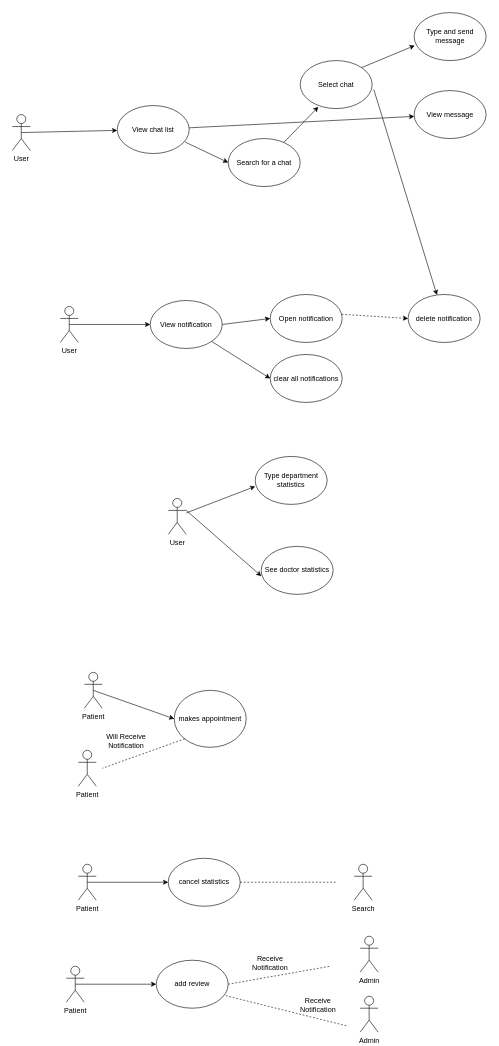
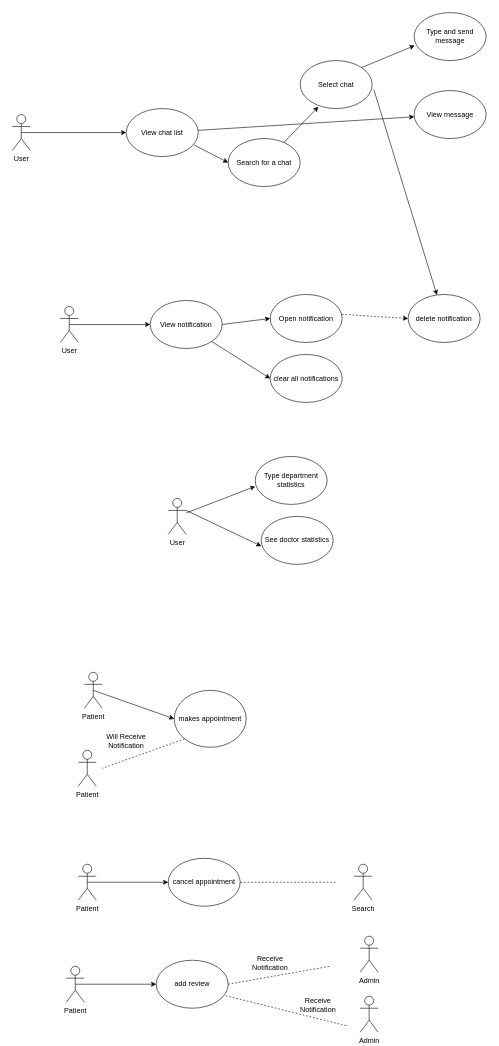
  <mxCell id="0" />
  <mxCell id="1" parent="0" />
  <mxCell id="2" value="&lt;div&gt;User&lt;/div&gt;&lt;div&gt;&lt;br&gt;&lt;/div&gt;" style="shape=umlActor;verticalLabelPosition=bottom;verticalAlign=top;html=1;outlineConnect=0;" vertex="1" parent="1"><mxGeometry x="20" y="190" width="30" height="60" as="geometry" /></mxCell>
- <mxCell id="3" value="View chat list" style="ellipse;whiteSpace=wrap;html=1;" vertex="1" parent="1"><mxGeometry x="195" y="175" width="120" height="80" as="geometry" /></mxCell>
+ <mxCell id="3" value="View chat list" style="ellipse;whiteSpace=wrap;html=1;" vertex="1" parent="1"><mxGeometry x="210" y="180" width="120" height="80" as="geometry" /></mxCell>
  <mxCell id="4" value="" style="endArrow=classic;html=1;rounded=0;exitX=0.5;exitY=0.5;exitDx=0;exitDy=0;exitPerimeter=0;" edge="1" parent="1" source="2" target="3"><mxGeometry width="50" height="50" relative="1" as="geometry"><mxPoint x="230" y="310" as="sourcePoint" /><mxPoint x="280" y="260" as="targetPoint" /></mxGeometry></mxCell>
  <mxCell id="5" value="Select chat" style="ellipse;whiteSpace=wrap;html=1;" vertex="1" parent="1"><mxGeometry x="500" y="100" width="120" height="80" as="geometry" /></mxCell>
  <mxCell id="6" value="Search for a chat" style="ellipse;whiteSpace=wrap;html=1;" vertex="1" parent="1"><mxGeometry x="380" y="230" width="120" height="80" as="geometry" /></mxCell>
  <mxCell id="7" value="" style="endArrow=classic;html=1;rounded=0;entryX=0.253;entryY=0.964;entryDx=0;entryDy=0;entryPerimeter=0;" edge="1" parent="1" source="6" target="5"><mxGeometry width="50" height="50" relative="1" as="geometry"><mxPoint x="500" y="240" as="sourcePoint" /><mxPoint x="550" y="190" as="targetPoint" /></mxGeometry></mxCell>
  <mxCell id="8" value="" style="endArrow=classic;html=1;rounded=0;" edge="1" parent="1" source="3" target="24"><mxGeometry width="50" height="50" relative="1" as="geometry"><mxPoint x="500" y="240" as="sourcePoint" /><mxPoint x="550" y="190" as="targetPoint" /></mxGeometry></mxCell>
  <mxCell id="9" value="Type and send message" style="ellipse;whiteSpace=wrap;html=1;" vertex="1" parent="1"><mxGeometry x="690" y="20" width="120" height="80" as="geometry" /></mxCell>
  <mxCell id="10" value="" style="endArrow=classic;html=1;rounded=0;entryX=0.008;entryY=0.687;entryDx=0;entryDy=0;entryPerimeter=0;exitX=1;exitY=0;exitDx=0;exitDy=0;" edge="1" parent="1" source="5" target="9"><mxGeometry width="50" height="50" relative="1" as="geometry"><mxPoint x="760" y="240" as="sourcePoint" /><mxPoint x="810" y="190" as="targetPoint" /></mxGeometry></mxCell>
  <mxCell id="11" value="" style="endArrow=classic;html=1;rounded=0;entryX=0;entryY=0.5;entryDx=0;entryDy=0;exitX=0.94;exitY=0.758;exitDx=0;exitDy=0;exitPerimeter=0;" edge="1" parent="1" source="3" target="6"><mxGeometry width="50" height="50" relative="1" as="geometry"><mxPoint x="440" y="240" as="sourcePoint" /><mxPoint x="490" y="190" as="targetPoint" /></mxGeometry></mxCell>
  <mxCell id="12" value="User" style="shape=umlActor;verticalLabelPosition=bottom;verticalAlign=top;html=1;outlineConnect=0;" vertex="1" parent="1"><mxGeometry x="100" y="510" width="30" height="60" as="geometry" /></mxCell>
  <mxCell id="13" value="View notification" style="ellipse;whiteSpace=wrap;html=1;" vertex="1" parent="1"><mxGeometry x="250" y="500" width="120" height="80" as="geometry" /></mxCell>
  <mxCell id="14" value="Open notification" style="ellipse;whiteSpace=wrap;html=1;" vertex="1" parent="1"><mxGeometry x="450" y="490" width="120" height="80" as="geometry" /></mxCell>
  <mxCell id="15" value="delete notification" style="ellipse;whiteSpace=wrap;html=1;" vertex="1" parent="1"><mxGeometry x="680" y="490" width="120" height="80" as="geometry" /></mxCell>
  <mxCell id="16" value="User" style="shape=umlActor;verticalLabelPosition=bottom;verticalAlign=top;html=1;outlineConnect=0;" vertex="1" parent="1"><mxGeometry x="280" y="830" width="30" height="60" as="geometry" /></mxCell>
  <mxCell id="17" value="Type department statistics" style="ellipse;whiteSpace=wrap;html=1;" vertex="1" parent="1"><mxGeometry x="425" y="760" width="120" height="80" as="geometry" /></mxCell>
- <mxCell id="18" value="See doctor statistics" style="ellipse;whiteSpace=wrap;html=1;" vertex="1" parent="1"><mxGeometry x="435" y="910" width="120" height="80" as="geometry" /></mxCell>
+ <mxCell id="18" value="See doctor statistics" style="ellipse;whiteSpace=wrap;html=1;" vertex="1" parent="1"><mxGeometry x="435" y="860" width="120" height="80" as="geometry" /></mxCell>
  <mxCell id="19" value="" style="endArrow=classic;html=1;rounded=0;entryX=0;entryY=0.625;entryDx=0;entryDy=0;entryPerimeter=0;" edge="1" parent="1" source="16" target="17"><mxGeometry width="50" height="50" relative="1" as="geometry"><mxPoint x="350.92" y="899.84" as="sourcePoint" /><mxPoint x="415" y="840" as="targetPoint" /></mxGeometry></mxCell>
  <mxCell id="20" value="" style="endArrow=classic;html=1;rounded=0;entryX=0.002;entryY=0.62;entryDx=0;entryDy=0;entryPerimeter=0;exitX=1;exitY=0.333;exitDx=0;exitDy=0;exitPerimeter=0;" edge="1" parent="1" source="16" target="18"><mxGeometry width="50" height="50" relative="1" as="geometry"><mxPoint x="355" y="910" as="sourcePoint" /><mxPoint x="415" y="840" as="targetPoint" /></mxGeometry></mxCell>
  <mxCell id="21" value="" style="endArrow=classic;html=1;rounded=0;entryX=0;entryY=0.5;entryDx=0;entryDy=0;exitX=0.993;exitY=0.413;exitDx=0;exitDy=0;exitPerimeter=0;dashed=1;" edge="1" parent="1" source="14" target="15"><mxGeometry width="50" height="50" relative="1" as="geometry"><mxPoint x="430" y="820" as="sourcePoint" /><mxPoint x="480" y="770" as="targetPoint" /></mxGeometry></mxCell>
  <mxCell id="22" value="" style="endArrow=classic;html=1;rounded=0;exitX=1;exitY=0.5;exitDx=0;exitDy=0;entryX=0;entryY=0.5;entryDx=0;entryDy=0;" edge="1" parent="1" source="13" target="14"><mxGeometry width="50" height="50" relative="1" as="geometry"><mxPoint x="430" y="560" as="sourcePoint" /><mxPoint x="480" y="510" as="targetPoint" /></mxGeometry></mxCell>
  <mxCell id="23" value="" style="endArrow=classic;html=1;rounded=0;entryX=0;entryY=0.5;entryDx=0;entryDy=0;exitX=0.5;exitY=0.5;exitDx=0;exitDy=0;exitPerimeter=0;" edge="1" parent="1" source="12" target="13"><mxGeometry width="50" height="50" relative="1" as="geometry"><mxPoint x="430" y="560" as="sourcePoint" /><mxPoint x="480" y="510" as="targetPoint" /></mxGeometry></mxCell>
  <mxCell id="24" value="View message" style="ellipse;whiteSpace=wrap;html=1;" vertex="1" parent="1"><mxGeometry x="690" y="150" width="120" height="80" as="geometry" /></mxCell>
  <mxCell id="25" value="" style="endArrow=classic;html=1;rounded=0;exitX=1.023;exitY=0.603;exitDx=0;exitDy=0;exitPerimeter=0;" edge="1" parent="1" source="5" target="15"><mxGeometry width="50" height="50" relative="1" as="geometry"><mxPoint x="612" y="122" as="sourcePoint" /><mxPoint x="701" y="85" as="targetPoint" /></mxGeometry></mxCell>
  <mxCell id="26" value="clear all notifications" style="ellipse;whiteSpace=wrap;html=1;" vertex="1" parent="1"><mxGeometry x="450" y="590" width="120" height="80" as="geometry" /></mxCell>
  <mxCell id="27" value="" style="endArrow=classic;html=1;rounded=0;exitX=1;exitY=1;exitDx=0;exitDy=0;entryX=0;entryY=0.5;entryDx=0;entryDy=0;" edge="1" parent="1" source="13" target="26"><mxGeometry width="50" height="50" relative="1" as="geometry"><mxPoint x="380" y="550" as="sourcePoint" /><mxPoint x="460" y="540" as="targetPoint" /></mxGeometry></mxCell>
  <mxCell id="28" value="Patient" style="shape=umlActor;verticalLabelPosition=bottom;verticalAlign=top;html=1;outlineConnect=0;" vertex="1" parent="1"><mxGeometry x="140" y="1120" width="30" height="60" as="geometry" /></mxCell>
  <mxCell id="29" value="makes appointment" style="ellipse;whiteSpace=wrap;html=1;" vertex="1" parent="1"><mxGeometry x="290" y="1150" width="120" height="95" as="geometry" /></mxCell>
  <mxCell id="30" value="" style="endArrow=classic;html=1;rounded=0;entryX=0;entryY=0.5;entryDx=0;entryDy=0;exitX=0.5;exitY=0.5;exitDx=0;exitDy=0;exitPerimeter=0;" edge="1" parent="1" source="28" target="29"><mxGeometry width="50" height="50" relative="1" as="geometry"><mxPoint x="470" y="1210" as="sourcePoint" /><mxPoint x="520" y="1160" as="targetPoint" /></mxGeometry></mxCell>
  <mxCell id="31" value="Patient" style="shape=umlActor;verticalLabelPosition=bottom;verticalAlign=top;html=1;outlineConnect=0;" vertex="1" parent="1"><mxGeometry x="130" y="1440" width="30" height="60" as="geometry" /></mxCell>
- <mxCell id="32" value="cancel statistics" style="ellipse;whiteSpace=wrap;html=1;" vertex="1" parent="1"><mxGeometry x="280" y="1430" width="120" height="80" as="geometry" /></mxCell>
+ <mxCell id="32" value="cancel appointment" style="ellipse;whiteSpace=wrap;html=1;" vertex="1" parent="1"><mxGeometry x="280" y="1430" width="120" height="80" as="geometry" /></mxCell>
  <mxCell id="33" value="" style="endArrow=classic;html=1;rounded=0;entryX=0;entryY=0.5;entryDx=0;entryDy=0;exitX=0.5;exitY=0.5;exitDx=0;exitDy=0;exitPerimeter=0;" edge="1" parent="1" source="31" target="32"><mxGeometry width="50" height="50" relative="1" as="geometry"><mxPoint x="460" y="1490" as="sourcePoint" /><mxPoint x="510" y="1440" as="targetPoint" /></mxGeometry></mxCell>
  <mxCell id="34" value="" style="endArrow=none;dashed=1;html=1;rounded=0;exitX=1;exitY=0.5;exitDx=0;exitDy=0;" edge="1" parent="1" source="32"><mxGeometry width="50" height="50" relative="1" as="geometry"><mxPoint x="450" y="1480" as="sourcePoint" /><mxPoint x="560" y="1470" as="targetPoint" /></mxGeometry></mxCell>
  <mxCell id="35" value="Search" style="shape=umlActor;verticalLabelPosition=bottom;verticalAlign=top;html=1;outlineConnect=0;" vertex="1" parent="1"><mxGeometry x="590" y="1440" width="30" height="60" as="geometry" /></mxCell>
  <mxCell id="36" value="Will Receive Notification" style="text;html=1;align=center;verticalAlign=middle;whiteSpace=wrap;rounded=0;" vertex="1" parent="1"><mxGeometry x="170" y="1220" width="80" height="30" as="geometry" /></mxCell>
  <mxCell id="37" value="Patient" style="shape=umlActor;verticalLabelPosition=bottom;verticalAlign=top;html=1;outlineConnect=0;" vertex="1" parent="1"><mxGeometry x="110" y="1610" width="30" height="60" as="geometry" /></mxCell>
  <mxCell id="38" value="add review" style="ellipse;whiteSpace=wrap;html=1;" vertex="1" parent="1"><mxGeometry x="260" y="1600" width="120" height="80" as="geometry" /></mxCell>
  <mxCell id="39" value="" style="endArrow=classic;html=1;rounded=0;entryX=0;entryY=0.5;entryDx=0;entryDy=0;exitX=0.5;exitY=0.5;exitDx=0;exitDy=0;exitPerimeter=0;" edge="1" parent="1" source="37" target="38"><mxGeometry width="50" height="50" relative="1" as="geometry"><mxPoint x="440" y="1660" as="sourcePoint" /><mxPoint x="490" y="1610" as="targetPoint" /></mxGeometry></mxCell>
  <mxCell id="40" value="" style="endArrow=none;dashed=1;html=1;rounded=0;exitX=1;exitY=0.5;exitDx=0;exitDy=0;" edge="1" parent="1" source="38"><mxGeometry width="50" height="50" relative="1" as="geometry"><mxPoint x="430" y="1650" as="sourcePoint" /><mxPoint x="550" y="1610" as="targetPoint" /></mxGeometry></mxCell>
  <mxCell id="41" value="Admin" style="shape=umlActor;verticalLabelPosition=bottom;verticalAlign=top;html=1;outlineConnect=0;" vertex="1" parent="1"><mxGeometry x="600" y="1660" width="30" height="60" as="geometry" /></mxCell>
  <mxCell id="42" value="Receive Notification" style="text;html=1;align=center;verticalAlign=middle;whiteSpace=wrap;rounded=0;" vertex="1" parent="1"><mxGeometry x="420" y="1590" width="60" height="30" as="geometry" /></mxCell>
  <mxCell id="43" value="Admin" style="shape=umlActor;verticalLabelPosition=bottom;verticalAlign=top;html=1;outlineConnect=0;" vertex="1" parent="1"><mxGeometry x="600" y="1560" width="30" height="60" as="geometry" /></mxCell>
  <mxCell id="44" value="" style="endArrow=none;dashed=1;html=1;rounded=0;exitX=0.966;exitY=0.739;exitDx=0;exitDy=0;exitPerimeter=0;" edge="1" parent="1" source="38"><mxGeometry width="50" height="50" relative="1" as="geometry"><mxPoint x="390" y="1650" as="sourcePoint" /><mxPoint x="580" y="1710" as="targetPoint" /></mxGeometry></mxCell>
  <mxCell id="45" value="Receive Notification" style="text;html=1;align=center;verticalAlign=middle;whiteSpace=wrap;rounded=0;" vertex="1" parent="1"><mxGeometry x="500" y="1660" width="60" height="30" as="geometry" /></mxCell>
  <mxCell id="46" value="Patient" style="shape=umlActor;verticalLabelPosition=bottom;verticalAlign=top;html=1;outlineConnect=0;" vertex="1" parent="1"><mxGeometry x="130" y="1250" width="30" height="60" as="geometry" /></mxCell>
  <mxCell id="47" value="" style="endArrow=none;dashed=1;html=1;rounded=0;exitX=0;exitY=1;exitDx=0;exitDy=0;" edge="1" parent="1" source="29"><mxGeometry width="50" height="50" relative="1" as="geometry"><mxPoint x="410" y="1480" as="sourcePoint" /><mxPoint x="170" y="1280" as="targetPoint" /></mxGeometry></mxCell>
